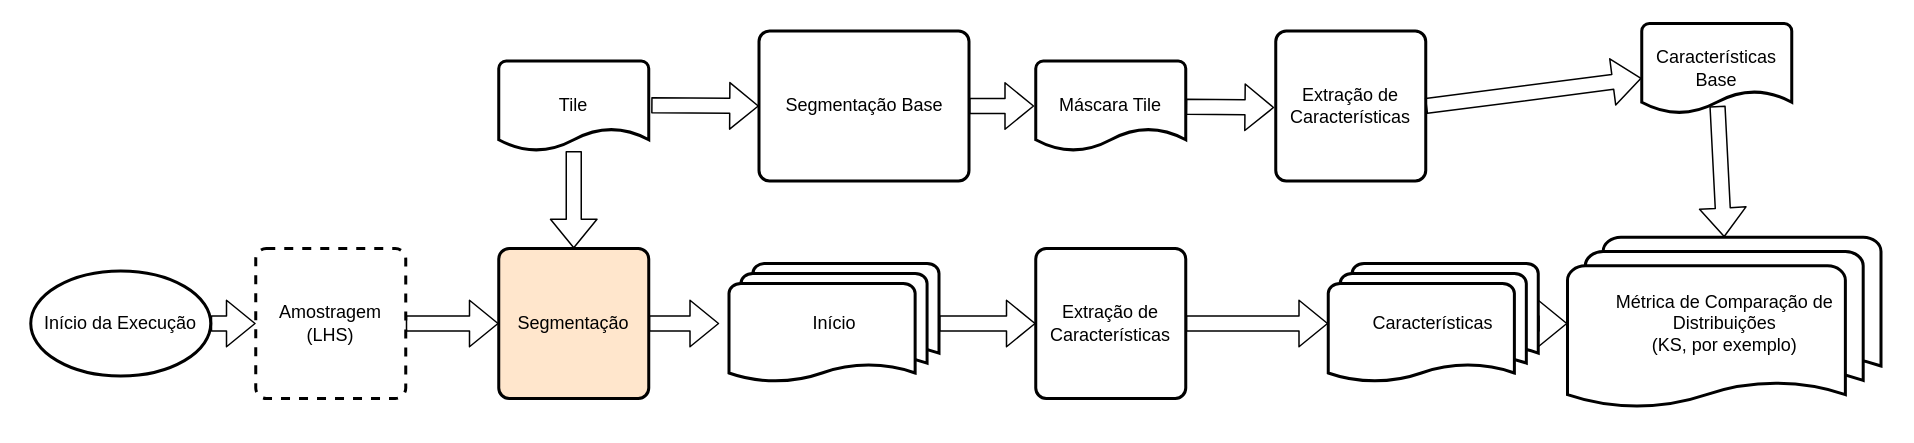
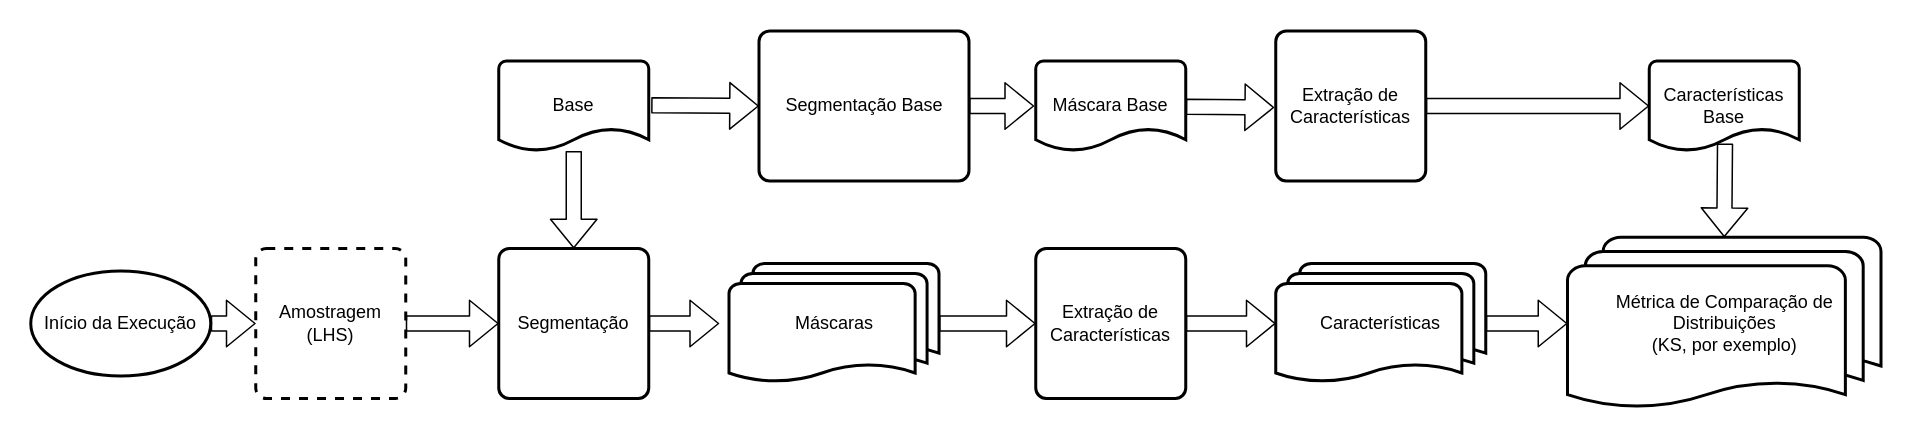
  <mxCell id="0" />
  <mxCell id="1" parent="0" />
  <mxCell id="2" value="Início da Execução" style="strokeWidth=2;html=1;shape=mxgraph.flowchart.start_1;whiteSpace=wrap;" vertex="1" parent="1"><mxGeometry x="20" y="180" width="120" height="70" as="geometry" /></mxCell>
  <mxCell id="3" value="Segmentação Base&lt;br&gt;" style="rounded=1;whiteSpace=wrap;html=1;absoluteArcSize=1;arcSize=14;strokeWidth=2;" vertex="1" parent="1"><mxGeometry x="505.5" y="20" width="140" height="100" as="geometry" /></mxCell>
  <mxCell id="4" value="Amostragem&lt;br&gt;(LHS)&lt;br&gt;" style="rounded=1;whiteSpace=wrap;html=1;absoluteArcSize=1;arcSize=14;strokeWidth=2;dashed=1;" vertex="1" parent="1"><mxGeometry x="170" y="165" width="100" height="100" as="geometry" /></mxCell>
- <mxCell id="5" value="Segmentação&lt;br&gt;" style="rounded=1;whiteSpace=wrap;html=1;absoluteArcSize=1;arcSize=14;strokeWidth=2;fillColor=#ffe6cc;" vertex="1" parent="1"><mxGeometry x="332" y="165" width="100" height="100" as="geometry" /></mxCell>
+ <mxCell id="5" value="Segmentação&lt;br&gt;" style="rounded=1;whiteSpace=wrap;html=1;absoluteArcSize=1;arcSize=14;strokeWidth=2;" vertex="1" parent="1"><mxGeometry x="332" y="165" width="100" height="100" as="geometry" /></mxCell>
  <mxCell id="6" value="Extração de Características&lt;br&gt;" style="rounded=1;whiteSpace=wrap;html=1;absoluteArcSize=1;arcSize=14;strokeWidth=2;" vertex="1" parent="1"><mxGeometry x="850" y="20" width="100" height="100" as="geometry" /></mxCell>
- <mxCell id="7" value="Características Base" style="strokeWidth=2;html=1;shape=mxgraph.flowchart.document2;whiteSpace=wrap;size=0.25;" vertex="1" parent="1"><mxGeometry x="1094" y="15" width="100" height="60" as="geometry" /></mxCell>
- <mxCell id="8" value="Início" style="strokeWidth=2;html=1;shape=mxgraph.flowchart.multi-document;whiteSpace=wrap;" vertex="1" parent="1"><mxGeometry x="485.5" y="175" width="140" height="80" as="geometry" /></mxCell>
+ <mxCell id="7" value="Características Base" style="strokeWidth=2;html=1;shape=mxgraph.flowchart.document2;whiteSpace=wrap;size=0.25;" vertex="1" parent="1"><mxGeometry x="1099" y="40" width="100" height="60" as="geometry" /></mxCell>
+ <mxCell id="8" value="Máscaras" style="strokeWidth=2;html=1;shape=mxgraph.flowchart.multi-document;whiteSpace=wrap;" vertex="1" parent="1"><mxGeometry x="485.5" y="175" width="140" height="80" as="geometry" /></mxCell>
  <mxCell id="9" value="Extração de Características&lt;br&gt;" style="rounded=1;whiteSpace=wrap;html=1;absoluteArcSize=1;arcSize=14;strokeWidth=2;" vertex="1" parent="1"><mxGeometry x="690" y="165" width="100" height="100" as="geometry" /></mxCell>
- <mxCell id="10" value="Características" style="strokeWidth=2;html=1;shape=mxgraph.flowchart.multi-document;whiteSpace=wrap;" vertex="1" parent="1"><mxGeometry x="885" y="175" width="140" height="80" as="geometry" /></mxCell>
- <mxCell id="11" value="Tile" style="strokeWidth=2;html=1;shape=mxgraph.flowchart.document2;whiteSpace=wrap;size=0.25;" vertex="1" parent="1"><mxGeometry x="332" y="40" width="100" height="60" as="geometry" /></mxCell>
- <mxCell id="12" value="Máscara Tile" style="strokeWidth=2;html=1;shape=mxgraph.flowchart.document2;whiteSpace=wrap;size=0.25;" vertex="1" parent="1"><mxGeometry x="690" y="40" width="100" height="60" as="geometry" /></mxCell>
+ <mxCell id="10" value="Características" style="strokeWidth=2;html=1;shape=mxgraph.flowchart.multi-document;whiteSpace=wrap;" vertex="1" parent="1"><mxGeometry x="850" y="175" width="140" height="80" as="geometry" /></mxCell>
+ <mxCell id="11" value="Base" style="strokeWidth=2;html=1;shape=mxgraph.flowchart.document2;whiteSpace=wrap;size=0.25;" vertex="1" parent="1"><mxGeometry x="332" y="40" width="100" height="60" as="geometry" /></mxCell>
+ <mxCell id="12" value="Máscara Base" style="strokeWidth=2;html=1;shape=mxgraph.flowchart.document2;whiteSpace=wrap;size=0.25;" vertex="1" parent="1"><mxGeometry x="690" y="40" width="100" height="60" as="geometry" /></mxCell>
  <mxCell id="13" value="Métrica de Comparação de Distribuições&lt;br&gt;(KS, por exemplo)&lt;br&gt;" style="strokeWidth=2;html=1;shape=mxgraph.flowchart.multi-document;whiteSpace=wrap;" vertex="1" parent="1"><mxGeometry x="1044.5" y="157.5" width="209" height="115" as="geometry" /></mxCell>
  <mxCell id="14" value="" style="shape=flexArrow;endArrow=classic;html=1;exitX=1;exitY=0.5;exitDx=0;exitDy=0;exitPerimeter=0;entryX=0;entryY=0.5;entryDx=0;entryDy=0;" edge="1" parent="1" source="2" target="4"><mxGeometry width="50" height="50" relative="1" as="geometry"><mxPoint x="19" y="360" as="sourcePoint" /><mxPoint x="69" y="310" as="targetPoint" /></mxGeometry></mxCell>
  <mxCell id="15" value="" style="shape=flexArrow;endArrow=classic;html=1;entryX=0.5;entryY=0;entryDx=0;entryDy=0;" edge="1" parent="1" source="11" target="5"><mxGeometry width="50" height="50" relative="1" as="geometry"><mxPoint x="19" y="360" as="sourcePoint" /><mxPoint x="69" y="310" as="targetPoint" /></mxGeometry></mxCell>
  <mxCell id="16" value="" style="shape=flexArrow;endArrow=classic;html=1;exitX=1;exitY=0.5;exitDx=0;exitDy=0;entryX=0;entryY=0.5;entryDx=0;entryDy=0;entryPerimeter=0;" edge="1" parent="1" source="9" target="10"><mxGeometry width="50" height="50" relative="1" as="geometry"><mxPoint x="19" y="430" as="sourcePoint" /><mxPoint x="69" y="380" as="targetPoint" /></mxGeometry></mxCell>
  <mxCell id="17" value="" style="shape=flexArrow;endArrow=classic;html=1;exitX=1;exitY=0.5;exitDx=0;exitDy=0;exitPerimeter=0;entryX=0;entryY=0.5;entryDx=0;entryDy=0;entryPerimeter=0;" edge="1" parent="1" source="10" target="13"><mxGeometry width="50" height="50" relative="1" as="geometry"><mxPoint x="857.5" y="410" as="sourcePoint" /><mxPoint x="907.5" y="360" as="targetPoint" /></mxGeometry></mxCell>
  <mxCell id="18" value="" style="shape=flexArrow;endArrow=classic;html=1;exitX=1;exitY=0.5;exitDx=0;exitDy=0;" edge="1" parent="1" source="6" target="7"><mxGeometry width="50" height="50" relative="1" as="geometry"><mxPoint x="19" y="570" as="sourcePoint" /><mxPoint x="69" y="520" as="targetPoint" /></mxGeometry></mxCell>
  <mxCell id="19" value="" style="shape=flexArrow;endArrow=classic;html=1;" edge="1" parent="1" source="12"><mxGeometry width="50" height="50" relative="1" as="geometry"><mxPoint x="19" y="640" as="sourcePoint" /><mxPoint x="849" y="71" as="targetPoint" /></mxGeometry></mxCell>
  <mxCell id="20" value="" style="shape=flexArrow;endArrow=classic;html=1;exitX=1;exitY=0.5;exitDx=0;exitDy=0;" edge="1" parent="1" source="3"><mxGeometry width="50" height="50" relative="1" as="geometry"><mxPoint x="19" y="710" as="sourcePoint" /><mxPoint x="689" y="70" as="targetPoint" /></mxGeometry></mxCell>
  <mxCell id="21" value="" style="shape=flexArrow;endArrow=classic;html=1;entryX=0;entryY=0.5;entryDx=0;entryDy=0;exitX=1.016;exitY=0.493;exitDx=0;exitDy=0;exitPerimeter=0;" edge="1" parent="1" source="11" target="3"><mxGeometry width="50" height="50" relative="1" as="geometry"><mxPoint x="19" y="780" as="sourcePoint" /><mxPoint x="69" y="730" as="targetPoint" /></mxGeometry></mxCell>
  <mxCell id="22" value="" style="shape=flexArrow;endArrow=classic;html=1;exitX=1;exitY=0.5;exitDx=0;exitDy=0;exitPerimeter=0;entryX=0;entryY=0.5;entryDx=0;entryDy=0;" edge="1" parent="1" source="8" target="9"><mxGeometry width="50" height="50" relative="1" as="geometry"><mxPoint x="649" y="360" as="sourcePoint" /><mxPoint x="699" y="310" as="targetPoint" /></mxGeometry></mxCell>
  <mxCell id="23" value="" style="shape=flexArrow;endArrow=classic;html=1;exitX=1;exitY=0.5;exitDx=0;exitDy=0;" edge="1" parent="1" source="5"><mxGeometry width="50" height="50" relative="1" as="geometry"><mxPoint x="19" y="920" as="sourcePoint" /><mxPoint x="479" y="215" as="targetPoint" /></mxGeometry></mxCell>
  <mxCell id="24" value="" style="shape=flexArrow;endArrow=classic;html=1;exitX=1;exitY=0.5;exitDx=0;exitDy=0;" edge="1" parent="1" source="4" target="5"><mxGeometry width="50" height="50" relative="1" as="geometry"><mxPoint x="19" y="990" as="sourcePoint" /><mxPoint x="69" y="940" as="targetPoint" /></mxGeometry></mxCell>
  <mxCell id="25" value="" style="shape=flexArrow;endArrow=classic;html=1;exitX=0.505;exitY=0.916;exitDx=0;exitDy=0;exitPerimeter=0;entryX=0.5;entryY=0;entryDx=0;entryDy=0;entryPerimeter=0;" edge="1" parent="1" source="7" target="13"><mxGeometry width="50" height="50" relative="1" as="geometry"><mxPoint x="19" y="340" as="sourcePoint" /><mxPoint x="69" y="290" as="targetPoint" /></mxGeometry></mxCell>
